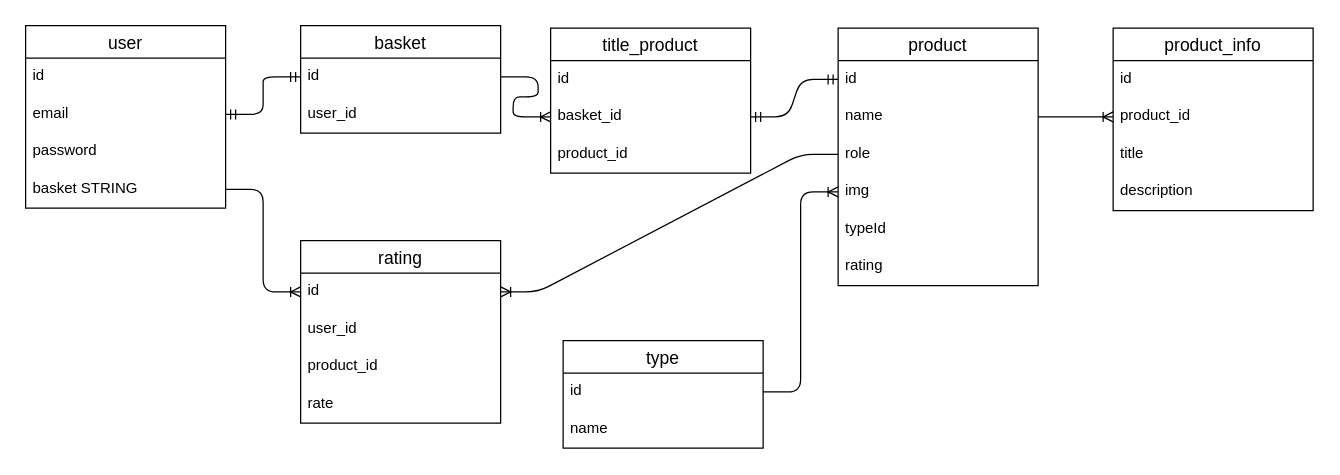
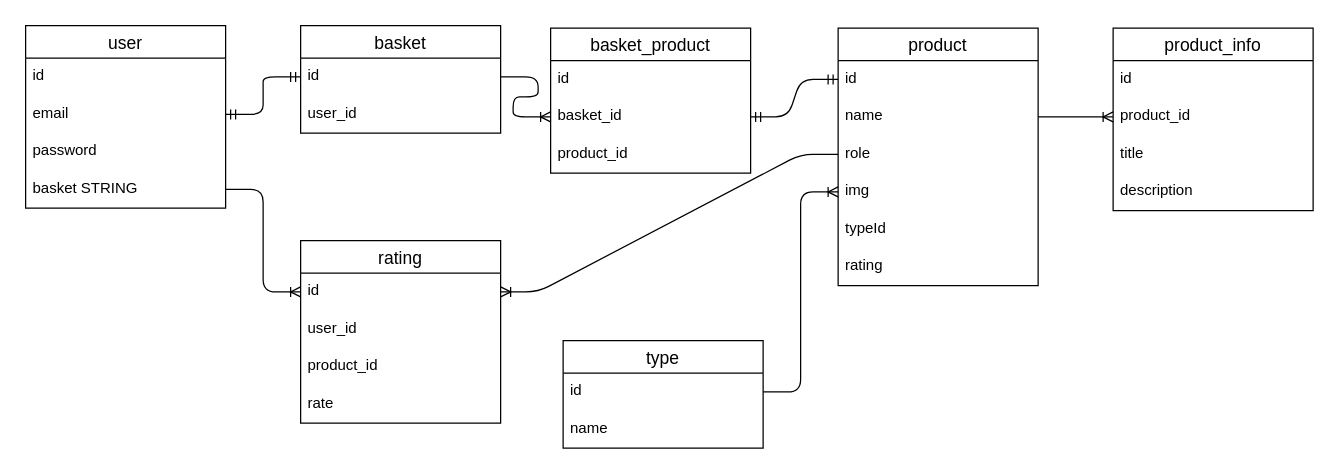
  <mxCell id="0" />
  <mxCell id="1" parent="0" />
  <mxCell id="2" value="user" style="swimlane;fontStyle=0;childLayout=stackLayout;horizontal=1;startSize=26;horizontalStack=0;resizeParent=1;resizeParentMax=0;resizeLast=0;collapsible=1;marginBottom=0;align=center;fontSize=14;" vertex="1" parent="1"><mxGeometry x="20" y="20" width="160" height="146" as="geometry" /></mxCell>
  <mxCell id="3" value="id" style="text;strokeColor=none;fillColor=none;spacingLeft=4;spacingRight=4;overflow=hidden;rotatable=0;points=[[0,0.5],[1,0.5]];portConstraint=eastwest;fontSize=12;" vertex="1" parent="2"><mxGeometry y="26" width="160" height="30" as="geometry" /></mxCell>
  <mxCell id="4" value="email" style="text;strokeColor=none;fillColor=none;spacingLeft=4;spacingRight=4;overflow=hidden;rotatable=0;points=[[0,0.5],[1,0.5]];portConstraint=eastwest;fontSize=12;" vertex="1" parent="2"><mxGeometry y="56" width="160" height="30" as="geometry" /></mxCell>
  <mxCell id="5" value="password" style="text;strokeColor=none;fillColor=none;spacingLeft=4;spacingRight=4;overflow=hidden;rotatable=0;points=[[0,0.5],[1,0.5]];portConstraint=eastwest;fontSize=12;" vertex="1" parent="2"><mxGeometry y="86" width="160" height="30" as="geometry" /></mxCell>
  <mxCell id="6" value="basket STRING" style="text;strokeColor=none;fillColor=none;spacingLeft=4;spacingRight=4;overflow=hidden;rotatable=0;points=[[0,0.5],[1,0.5]];portConstraint=eastwest;fontSize=12;" vertex="1" parent="2"><mxGeometry y="116" width="160" height="30" as="geometry" /></mxCell>
  <mxCell id="7" value="basket" style="swimlane;fontStyle=0;childLayout=stackLayout;horizontal=1;startSize=26;horizontalStack=0;resizeParent=1;resizeParentMax=0;resizeLast=0;collapsible=1;marginBottom=0;align=center;fontSize=14;" vertex="1" parent="1"><mxGeometry x="240" y="20" width="160" height="86" as="geometry" /></mxCell>
  <mxCell id="8" value="id" style="text;strokeColor=none;fillColor=none;spacingLeft=4;spacingRight=4;overflow=hidden;rotatable=0;points=[[0,0.5],[1,0.5]];portConstraint=eastwest;fontSize=12;" vertex="1" parent="7"><mxGeometry y="26" width="160" height="30" as="geometry" /></mxCell>
  <mxCell id="9" value="user_id" style="text;strokeColor=none;fillColor=none;spacingLeft=4;spacingRight=4;overflow=hidden;rotatable=0;points=[[0,0.5],[1,0.5]];portConstraint=eastwest;fontSize=12;" vertex="1" parent="7"><mxGeometry y="56" width="160" height="30" as="geometry" /></mxCell>
  <mxCell id="10" value="" style="edgeStyle=entityRelationEdgeStyle;fontSize=12;html=1;endArrow=ERmandOne;startArrow=ERmandOne;rounded=1;exitX=1;exitY=0.5;exitDx=0;exitDy=0;entryX=0;entryY=0.5;entryDx=0;entryDy=0;" edge="1" parent="1" source="4" target="8"><mxGeometry width="100" height="100" relative="1" as="geometry"><mxPoint x="230" y="262" as="sourcePoint" /><mxPoint x="330" y="162" as="targetPoint" /></mxGeometry></mxCell>
  <mxCell id="11" value="product" style="swimlane;fontStyle=0;childLayout=stackLayout;horizontal=1;startSize=26;horizontalStack=0;resizeParent=1;resizeParentMax=0;resizeLast=0;collapsible=1;marginBottom=0;align=center;fontSize=14;" vertex="1" parent="1"><mxGeometry x="670" y="22" width="160" height="206" as="geometry" /></mxCell>
  <mxCell id="12" value="id" style="text;strokeColor=none;fillColor=none;spacingLeft=4;spacingRight=4;overflow=hidden;rotatable=0;points=[[0,0.5],[1,0.5]];portConstraint=eastwest;fontSize=12;" vertex="1" parent="11"><mxGeometry y="26" width="160" height="30" as="geometry" /></mxCell>
  <mxCell id="13" value="name" style="text;strokeColor=none;fillColor=none;spacingLeft=4;spacingRight=4;overflow=hidden;rotatable=0;points=[[0,0.5],[1,0.5]];portConstraint=eastwest;fontSize=12;" vertex="1" parent="11"><mxGeometry y="56" width="160" height="30" as="geometry" /></mxCell>
  <mxCell id="14" value="role" style="text;strokeColor=none;fillColor=none;spacingLeft=4;spacingRight=4;overflow=hidden;rotatable=0;points=[[0,0.5],[1,0.5]];portConstraint=eastwest;fontSize=12;" vertex="1" parent="11"><mxGeometry y="86" width="160" height="30" as="geometry" /></mxCell>
  <mxCell id="15" value="img" style="text;strokeColor=none;fillColor=none;spacingLeft=4;spacingRight=4;overflow=hidden;rotatable=0;points=[[0,0.5],[1,0.5]];portConstraint=eastwest;fontSize=12;" vertex="1" parent="11"><mxGeometry y="116" width="160" height="30" as="geometry" /></mxCell>
  <mxCell id="16" value="typeId" style="text;strokeColor=none;fillColor=none;spacingLeft=4;spacingRight=4;overflow=hidden;rotatable=0;points=[[0,0.5],[1,0.5]];portConstraint=eastwest;fontSize=12;" vertex="1" parent="11"><mxGeometry y="146" width="160" height="30" as="geometry" /></mxCell>
  <mxCell id="17" value="rating" style="text;strokeColor=none;fillColor=none;spacingLeft=4;spacingRight=4;overflow=hidden;rotatable=0;points=[[0,0.5],[1,0.5]];portConstraint=eastwest;fontSize=12;" vertex="1" parent="11"><mxGeometry y="176" width="160" height="30" as="geometry" /></mxCell>
  <mxCell id="18" value="type" style="swimlane;fontStyle=0;childLayout=stackLayout;horizontal=1;startSize=26;horizontalStack=0;resizeParent=1;resizeParentMax=0;resizeLast=0;collapsible=1;marginBottom=0;align=center;fontSize=14;" vertex="1" parent="1"><mxGeometry x="450" y="272" width="160" height="86" as="geometry" /></mxCell>
  <mxCell id="19" value="id" style="text;strokeColor=none;fillColor=none;spacingLeft=4;spacingRight=4;overflow=hidden;rotatable=0;points=[[0,0.5],[1,0.5]];portConstraint=eastwest;fontSize=12;" vertex="1" parent="18"><mxGeometry y="26" width="160" height="30" as="geometry" /></mxCell>
  <mxCell id="20" value="name" style="text;strokeColor=none;fillColor=none;spacingLeft=4;spacingRight=4;overflow=hidden;rotatable=0;points=[[0,0.5],[1,0.5]];portConstraint=eastwest;fontSize=12;" vertex="1" parent="18"><mxGeometry y="56" width="160" height="30" as="geometry" /></mxCell>
  <mxCell id="21" value="" style="edgeStyle=entityRelationEdgeStyle;fontSize=12;html=1;endArrow=ERoneToMany;entryX=0;entryY=0.5;entryDx=0;entryDy=0;rounded=1;exitX=1;exitY=0.5;exitDx=0;exitDy=0;" edge="1" parent="1" source="19" target="15"><mxGeometry width="100" height="100" relative="1" as="geometry"><mxPoint x="470" y="262" as="sourcePoint" /><mxPoint x="380" y="222" as="targetPoint" /></mxGeometry></mxCell>
  <mxCell id="22" value="product_info" style="swimlane;fontStyle=0;childLayout=stackLayout;horizontal=1;startSize=26;horizontalStack=0;resizeParent=1;resizeParentMax=0;resizeLast=0;collapsible=1;marginBottom=0;align=center;fontSize=14;" vertex="1" parent="1"><mxGeometry x="890" y="22" width="160" height="146" as="geometry" /></mxCell>
  <mxCell id="23" value="id" style="text;strokeColor=none;fillColor=none;spacingLeft=4;spacingRight=4;overflow=hidden;rotatable=0;points=[[0,0.5],[1,0.5]];portConstraint=eastwest;fontSize=12;" vertex="1" parent="22"><mxGeometry y="26" width="160" height="30" as="geometry" /></mxCell>
  <mxCell id="24" value="product_id" style="text;strokeColor=none;fillColor=none;spacingLeft=4;spacingRight=4;overflow=hidden;rotatable=0;points=[[0,0.5],[1,0.5]];portConstraint=eastwest;fontSize=12;" vertex="1" parent="22"><mxGeometry y="56" width="160" height="30" as="geometry" /></mxCell>
  <mxCell id="25" value="title" style="text;strokeColor=none;fillColor=none;spacingLeft=4;spacingRight=4;overflow=hidden;rotatable=0;points=[[0,0.5],[1,0.5]];portConstraint=eastwest;fontSize=12;" vertex="1" parent="22"><mxGeometry y="86" width="160" height="30" as="geometry" /></mxCell>
  <mxCell id="26" value="description" style="text;strokeColor=none;fillColor=none;spacingLeft=4;spacingRight=4;overflow=hidden;rotatable=0;points=[[0,0.5],[1,0.5]];portConstraint=eastwest;fontSize=12;" vertex="1" parent="22"><mxGeometry y="116" width="160" height="30" as="geometry" /></mxCell>
  <mxCell id="27" value="" style="edgeStyle=entityRelationEdgeStyle;fontSize=12;html=1;endArrow=ERoneToMany;rounded=1;exitX=1;exitY=0.5;exitDx=0;exitDy=0;entryX=0;entryY=0.5;entryDx=0;entryDy=0;" edge="1" parent="1" source="13" target="24"><mxGeometry width="100" height="100" relative="1" as="geometry"><mxPoint x="730" y="252" as="sourcePoint" /><mxPoint x="830" y="152" as="targetPoint" /></mxGeometry></mxCell>
- <mxCell id="28" value="title_product" style="swimlane;fontStyle=0;childLayout=stackLayout;horizontal=1;startSize=26;horizontalStack=0;resizeParent=1;resizeParentMax=0;resizeLast=0;collapsible=1;marginBottom=0;align=center;fontSize=14;" vertex="1" parent="1"><mxGeometry x="440" y="22" width="160" height="116" as="geometry" /></mxCell>
+ <mxCell id="28" value="basket_product" style="swimlane;fontStyle=0;childLayout=stackLayout;horizontal=1;startSize=26;horizontalStack=0;resizeParent=1;resizeParentMax=0;resizeLast=0;collapsible=1;marginBottom=0;align=center;fontSize=14;" vertex="1" parent="1"><mxGeometry x="440" y="22" width="160" height="116" as="geometry" /></mxCell>
  <mxCell id="29" value="id" style="text;strokeColor=none;fillColor=none;spacingLeft=4;spacingRight=4;overflow=hidden;rotatable=0;points=[[0,0.5],[1,0.5]];portConstraint=eastwest;fontSize=12;" vertex="1" parent="28"><mxGeometry y="26" width="160" height="30" as="geometry" /></mxCell>
  <mxCell id="30" value="basket_id" style="text;strokeColor=none;fillColor=none;spacingLeft=4;spacingRight=4;overflow=hidden;rotatable=0;points=[[0,0.5],[1,0.5]];portConstraint=eastwest;fontSize=12;" vertex="1" parent="28"><mxGeometry y="56" width="160" height="30" as="geometry" /></mxCell>
  <mxCell id="31" value="product_id" style="text;strokeColor=none;fillColor=none;spacingLeft=4;spacingRight=4;overflow=hidden;rotatable=0;points=[[0,0.5],[1,0.5]];portConstraint=eastwest;fontSize=12;" vertex="1" parent="28"><mxGeometry y="86" width="160" height="30" as="geometry" /></mxCell>
  <mxCell id="32" value="" style="edgeStyle=entityRelationEdgeStyle;fontSize=12;html=1;endArrow=ERoneToMany;rounded=1;" edge="1" parent="1" source="8" target="30"><mxGeometry width="100" height="100" relative="1" as="geometry"><mxPoint x="490" y="222" as="sourcePoint" /><mxPoint x="590" y="122" as="targetPoint" /></mxGeometry></mxCell>
  <mxCell id="33" value="" style="edgeStyle=entityRelationEdgeStyle;fontSize=12;html=1;endArrow=ERmandOne;startArrow=ERmandOne;rounded=1;entryX=0;entryY=0.5;entryDx=0;entryDy=0;exitX=1;exitY=0.5;exitDx=0;exitDy=0;" edge="1" parent="1" source="30" target="12"><mxGeometry width="100" height="100" relative="1" as="geometry"><mxPoint x="490" y="222" as="sourcePoint" /><mxPoint x="590" y="122" as="targetPoint" /></mxGeometry></mxCell>
  <mxCell id="34" value="rating" style="swimlane;fontStyle=0;childLayout=stackLayout;horizontal=1;startSize=26;horizontalStack=0;resizeParent=1;resizeParentMax=0;resizeLast=0;collapsible=1;marginBottom=0;align=center;fontSize=14;" vertex="1" parent="1"><mxGeometry x="240" y="192" width="160" height="146" as="geometry" /></mxCell>
  <mxCell id="35" value="id" style="text;strokeColor=none;fillColor=none;spacingLeft=4;spacingRight=4;overflow=hidden;rotatable=0;points=[[0,0.5],[1,0.5]];portConstraint=eastwest;fontSize=12;" vertex="1" parent="34"><mxGeometry y="26" width="160" height="30" as="geometry" /></mxCell>
  <mxCell id="36" value="user_id" style="text;strokeColor=none;fillColor=none;spacingLeft=4;spacingRight=4;overflow=hidden;rotatable=0;points=[[0,0.5],[1,0.5]];portConstraint=eastwest;fontSize=12;" vertex="1" parent="34"><mxGeometry y="56" width="160" height="30" as="geometry" /></mxCell>
  <mxCell id="37" value="product_id" style="text;strokeColor=none;fillColor=none;spacingLeft=4;spacingRight=4;overflow=hidden;rotatable=0;points=[[0,0.5],[1,0.5]];portConstraint=eastwest;fontSize=12;" vertex="1" parent="34"><mxGeometry y="86" width="160" height="30" as="geometry" /></mxCell>
  <mxCell id="38" value="rate" style="text;strokeColor=none;fillColor=none;spacingLeft=4;spacingRight=4;overflow=hidden;rotatable=0;points=[[0,0.5],[1,0.5]];portConstraint=eastwest;fontSize=12;" vertex="1" parent="34"><mxGeometry y="116" width="160" height="30" as="geometry" /></mxCell>
  <mxCell id="39" value="" style="edgeStyle=entityRelationEdgeStyle;fontSize=12;html=1;endArrow=ERoneToMany;rounded=1;exitX=1;exitY=0.5;exitDx=0;exitDy=0;entryX=0;entryY=0.5;entryDx=0;entryDy=0;" edge="1" parent="1" source="6" target="35"><mxGeometry width="100" height="100" relative="1" as="geometry"><mxPoint x="350" y="222" as="sourcePoint" /><mxPoint x="450" y="122" as="targetPoint" /></mxGeometry></mxCell>
  <mxCell id="40" value="" style="edgeStyle=entityRelationEdgeStyle;fontSize=12;html=1;endArrow=ERoneToMany;rounded=1;entryX=1;entryY=0.5;entryDx=0;entryDy=0;exitX=0;exitY=0.5;exitDx=0;exitDy=0;" edge="1" parent="1" source="14" target="35"><mxGeometry width="100" height="100" relative="1" as="geometry"><mxPoint x="550" y="222" as="sourcePoint" /><mxPoint x="650" y="122" as="targetPoint" /></mxGeometry></mxCell>
